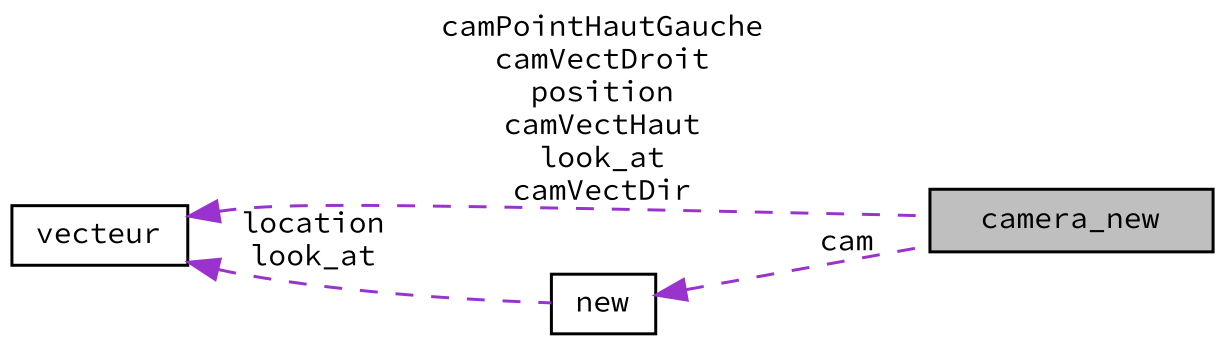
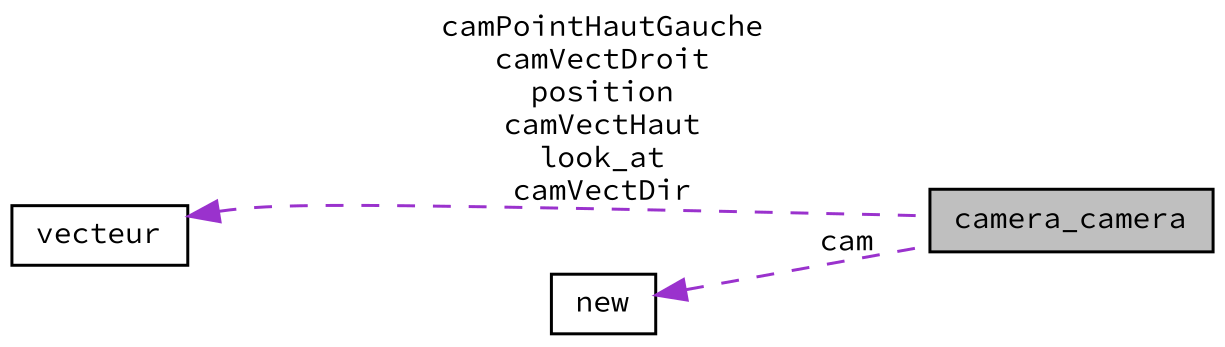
  digraph {
    fontname="Source Code Pro"
    rankdir=LR
    node [color=black fillcolor=white fontname="Source Code Pro" fontsize=10 shape=record style=filled]
    edge [color=darkorchid3 dir=back fontname="Source Code Pro" fontsize=10 labelfontname=FreeSans labelfontsize=10 style=dashed]
-   n1 [fillcolor=grey75 fontcolor=black height=0.2 label=camera_new width=0.4]
+   n1 [fillcolor=grey75 fontcolor=black height=0.2 label=camera_camera width=0.4]
    n2 [height=0.2 label=vecteur width=0.4]
    n3 [height=0.2 label=new width=0.4]
    n2 -> n1 [label="camPointHautGauche\ncamVectDroit\nposition\ncamVectHaut\nlook_at\ncamVectDir"]
-   n2 -> n3 [label="location\nlook_at"]
    n3 -> n1 [label=cam]
  }
